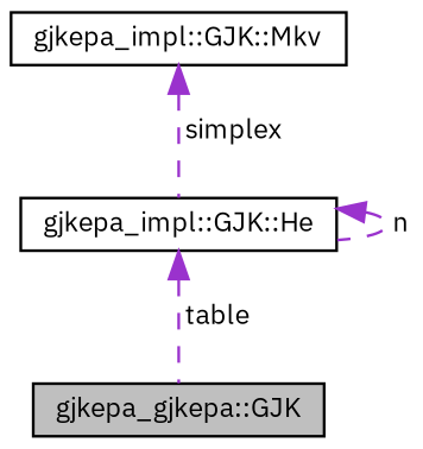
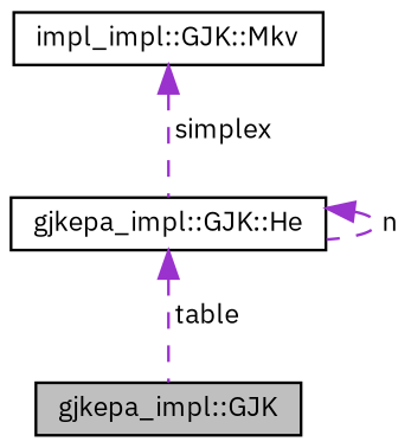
  digraph {
    fontname="IBM Plex Sans"
    node [color=black fillcolor=white fontname="IBM Plex Sans" fontsize=10 shape=record style=filled]
    edge [color=darkorchid3 dir=back fontname="IBM Plex Sans" fontsize=10 labelfontname=Helvetica labelfontsize=10 style=dashed]
-   n1 [fillcolor=grey75 fontcolor=black height=0.2 label="gjkepa_gjkepa::GJK" width=0.4]
+   n1 [fillcolor=grey75 fontcolor=black height=0.2 label="gjkepa_impl::GJK" width=0.4]
    n2 [height=0.2 label="gjkepa_impl::GJK::He" width=0.4]
-   n3 [height=0.2 label="gjkepa_impl::GJK::Mkv" width=0.4]
+   n3 [height=0.2 label="impl_impl::GJK::Mkv" width=0.4]
    n2 -> n1 [label=" table"]
    n2 -> n2 [label=" n"]
    n3 -> n2 [label=" simplex"]
  }
